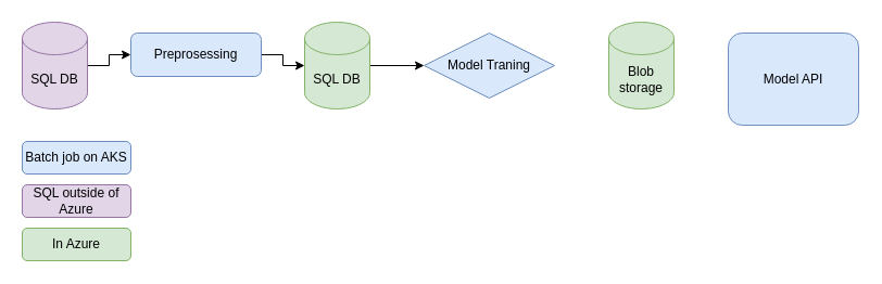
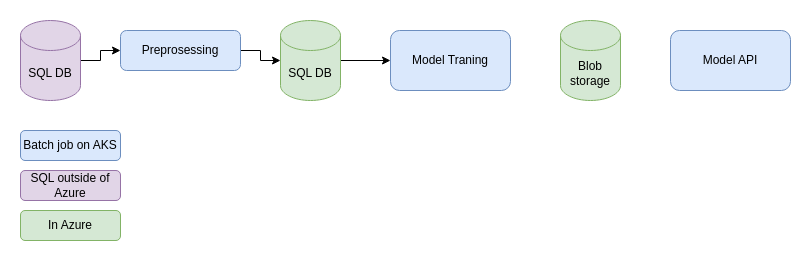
  <mxCell id="0" />
  <mxCell id="1" parent="0" />
  <mxCell id="2" style="edgeStyle=orthogonalEdgeStyle;rounded=0;orthogonalLoop=1;jettySize=auto;html=1;exitX=1;exitY=0.5;exitDx=0;exitDy=0;entryX=0;entryY=0.5;entryDx=0;entryDy=0;entryPerimeter=0;" edge="1" parent="1" source="3" target="8"><mxGeometry relative="1" as="geometry" /></mxCell>
  <mxCell id="3" value="Preprosessing" style="rounded=1;whiteSpace=wrap;html=1;fillColor=#dae8fc;strokeColor=#6c8ebf;" vertex="1" parent="1"><mxGeometry x="120" y="30" width="120" height="40" as="geometry" /></mxCell>
  <mxCell id="4" style="edgeStyle=orthogonalEdgeStyle;rounded=0;orthogonalLoop=1;jettySize=auto;html=1;exitX=1;exitY=0.5;exitDx=0;exitDy=0;exitPerimeter=0;entryX=0;entryY=0.5;entryDx=0;entryDy=0;" edge="1" parent="1" source="5" target="3"><mxGeometry relative="1" as="geometry" /></mxCell>
  <mxCell id="5" value="SQL DB" style="shape=cylinder3;whiteSpace=wrap;html=1;boundedLbl=1;backgroundOutline=1;size=15;fillColor=#e1d5e7;strokeColor=#9673a6;" vertex="1" parent="1"><mxGeometry x="20" y="20" width="60" height="80" as="geometry" /></mxCell>
  <mxCell id="6" value="Blob storage" style="shape=cylinder3;whiteSpace=wrap;html=1;boundedLbl=1;backgroundOutline=1;size=15;fillColor=#d5e8d4;strokeColor=#82b366;" vertex="1" parent="1"><mxGeometry x="560" y="20" width="60" height="80" as="geometry" /></mxCell>
  <mxCell id="7" style="edgeStyle=orthogonalEdgeStyle;rounded=0;orthogonalLoop=1;jettySize=auto;html=1;exitX=1;exitY=0.5;exitDx=0;exitDy=0;exitPerimeter=0;entryX=0;entryY=0.5;entryDx=0;entryDy=0;" edge="1" parent="1" source="8" target="9"><mxGeometry relative="1" as="geometry" /></mxCell>
  <mxCell id="8" value="SQL DB" style="shape=cylinder3;whiteSpace=wrap;html=1;boundedLbl=1;backgroundOutline=1;size=15;fillColor=#d5e8d4;strokeColor=#82b366;" vertex="1" parent="1"><mxGeometry x="280" y="20" width="60" height="80" as="geometry" /></mxCell>
- <mxCell id="9" value="Model Traning" style="rhombus;whiteSpace=wrap;html=1;fillColor=#dae8fc;strokeColor=#6c8ebf;" vertex="1" parent="1"><mxGeometry x="390" y="30" width="120" height="60" as="geometry" /></mxCell>
- <mxCell id="10" value="Model API" style="rounded=1;whiteSpace=wrap;html=1;fillColor=#dae8fc;strokeColor=#6c8ebf;" vertex="1" parent="1"><mxGeometry x="670" y="30" width="120" height="85" as="geometry" /></mxCell>
+ <mxCell id="9" value="Model Traning" style="rounded=1;whiteSpace=wrap;html=1;fillColor=#dae8fc;strokeColor=#6c8ebf;" vertex="1" parent="1"><mxGeometry x="390" y="30" width="120" height="60" as="geometry" /></mxCell>
+ <mxCell id="10" value="Model API" style="rounded=1;whiteSpace=wrap;html=1;fillColor=#dae8fc;strokeColor=#6c8ebf;" vertex="1" parent="1"><mxGeometry x="670" y="30" width="120" height="60" as="geometry" /></mxCell>
  <mxCell id="11" value="Batch job on AKS" style="rounded=1;whiteSpace=wrap;html=1;fillColor=#dae8fc;strokeColor=#6c8ebf;" vertex="1" parent="1"><mxGeometry x="20" y="130" width="100" height="30" as="geometry" /></mxCell>
  <mxCell id="12" value="SQL outside of Azure" style="rounded=1;whiteSpace=wrap;html=1;fillColor=#e1d5e7;strokeColor=#9673a6;" vertex="1" parent="1"><mxGeometry x="20" y="170" width="100" height="30" as="geometry" /></mxCell>
  <mxCell id="13" value="In Azure" style="rounded=1;whiteSpace=wrap;html=1;fillColor=#d5e8d4;strokeColor=#82b366;" vertex="1" parent="1"><mxGeometry x="20" y="210" width="100" height="30" as="geometry" /></mxCell>
